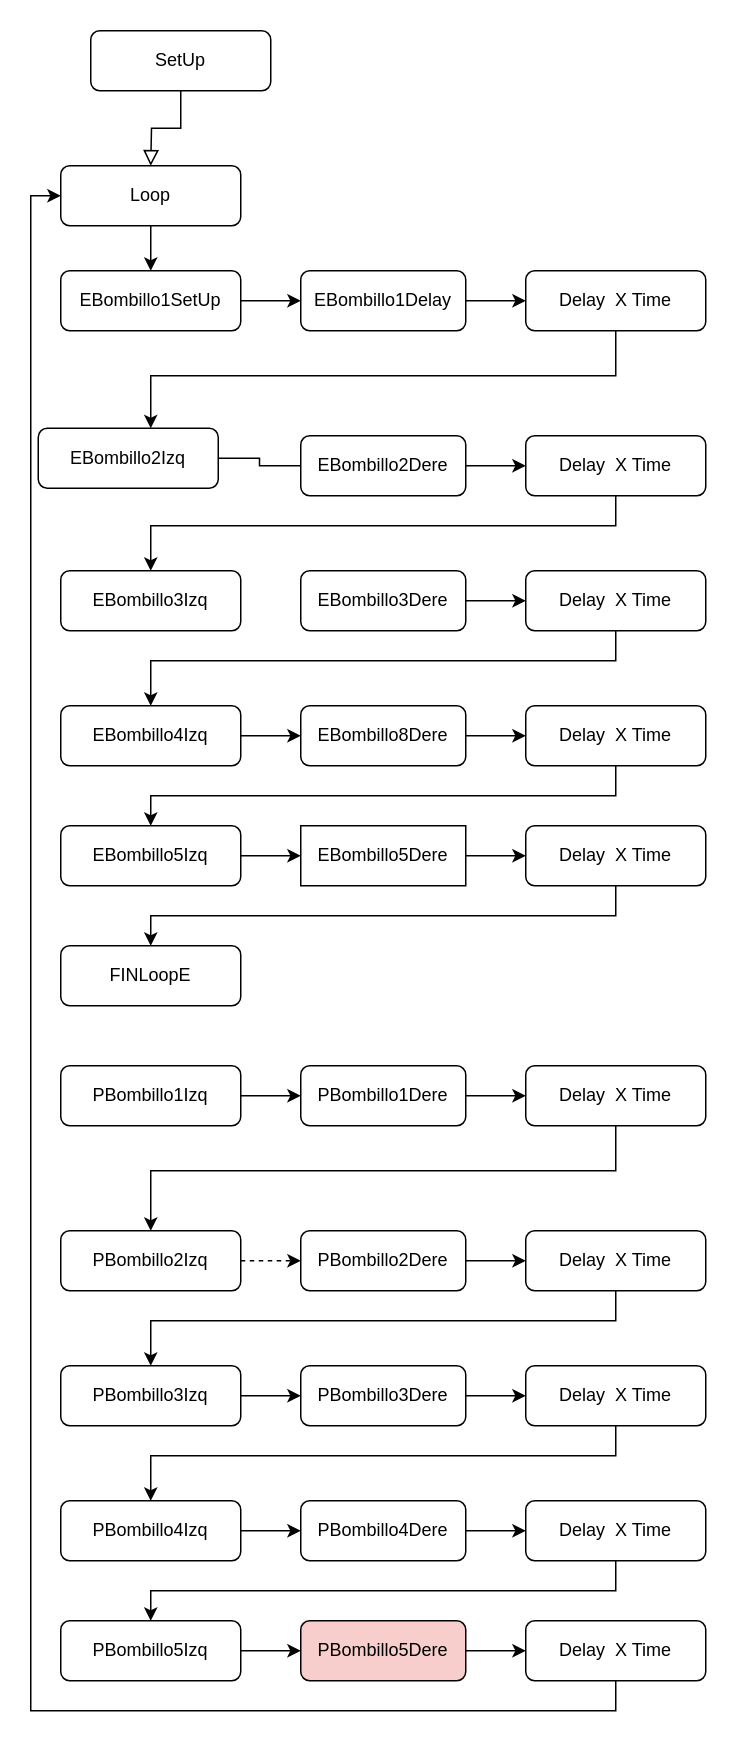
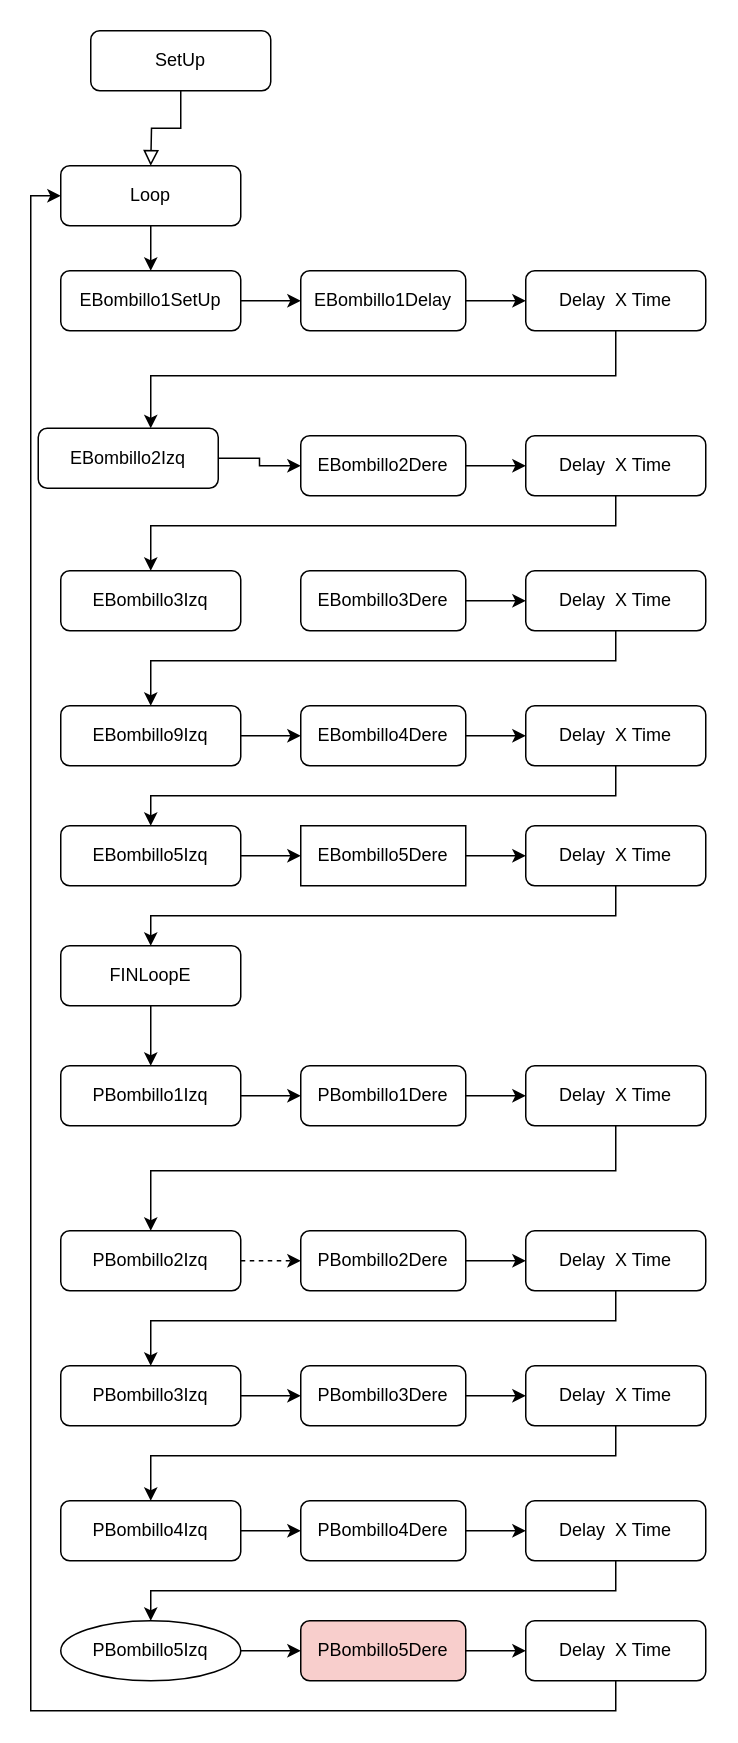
  <mxCell id="0" />
  <mxCell id="1" parent="0" />
  <mxCell id="2" value="" style="rounded=0;html=1;jettySize=auto;orthogonalLoop=1;fontSize=11;endArrow=block;endFill=0;endSize=8;strokeWidth=1;shadow=0;labelBackgroundColor=none;edgeStyle=orthogonalEdgeStyle;" parent="1" source="3" edge="1"><mxGeometry relative="1" as="geometry"><mxPoint x="100" y="110" as="targetPoint" /></mxGeometry></mxCell>
  <mxCell id="3" value="SetUp" style="rounded=1;whiteSpace=wrap;html=1;fontSize=12;glass=0;strokeWidth=1;shadow=0;" parent="1" vertex="1"><mxGeometry x="60" y="20" width="120" height="40" as="geometry" /></mxCell>
  <mxCell id="4" style="edgeStyle=orthogonalEdgeStyle;rounded=0;orthogonalLoop=1;jettySize=auto;html=1;" edge="1" parent="1" source="5" target="9"><mxGeometry relative="1" as="geometry" /></mxCell>
  <mxCell id="5" value="EBombillo1Delay" style="rounded=1;whiteSpace=wrap;html=1;fontSize=12;glass=0;strokeWidth=1;shadow=0;" parent="1" vertex="1"><mxGeometry x="200" y="180" width="110" height="40" as="geometry" /></mxCell>
  <mxCell id="6" value="" style="edgeStyle=orthogonalEdgeStyle;rounded=0;orthogonalLoop=1;jettySize=auto;html=1;" edge="1" parent="1" source="7" target="5"><mxGeometry relative="1" as="geometry" /></mxCell>
  <mxCell id="7" value="EBombillo1SetUp" style="rounded=1;whiteSpace=wrap;html=1;fontSize=12;glass=0;strokeWidth=1;shadow=0;" vertex="1" parent="1"><mxGeometry x="40" y="180" width="120" height="40" as="geometry" /></mxCell>
  <mxCell id="8" style="edgeStyle=orthogonalEdgeStyle;rounded=0;orthogonalLoop=1;jettySize=auto;html=1;" edge="1" parent="1" source="9" target="13"><mxGeometry relative="1" as="geometry"><Array as="points"><mxPoint x="410" y="250" /><mxPoint x="100" y="250" /></Array></mxGeometry></mxCell>
  <mxCell id="9" value="Delay &amp;nbsp;X Time" style="rounded=1;whiteSpace=wrap;html=1;fontSize=12;glass=0;strokeWidth=1;shadow=0;" vertex="1" parent="1"><mxGeometry x="350" y="180" width="120" height="40" as="geometry" /></mxCell>
  <mxCell id="10" style="edgeStyle=orthogonalEdgeStyle;rounded=0;orthogonalLoop=1;jettySize=auto;html=1;" edge="1" parent="1" source="11" target="15"><mxGeometry relative="1" as="geometry" /></mxCell>
  <mxCell id="11" value="EBombillo2Dere" style="rounded=1;whiteSpace=wrap;html=1;fontSize=12;glass=0;strokeWidth=1;shadow=0;" vertex="1" parent="1"><mxGeometry x="200" y="290" width="110" height="40" as="geometry" /></mxCell>
- <mxCell id="12" value="" style="edgeStyle=orthogonalEdgeStyle;rounded=0;orthogonalLoop=1;jettySize=auto;html=1;endArrow=none;" edge="1" parent="1" source="13" target="11"><mxGeometry relative="1" as="geometry" /></mxCell>
+ <mxCell id="12" value="" style="edgeStyle=orthogonalEdgeStyle;rounded=0;orthogonalLoop=1;jettySize=auto;html=1;" edge="1" parent="1" source="13" target="11"><mxGeometry relative="1" as="geometry" /></mxCell>
  <mxCell id="13" value="EBombillo2Izq" style="rounded=1;whiteSpace=wrap;html=1;fontSize=12;glass=0;strokeWidth=1;shadow=0;" vertex="1" parent="1"><mxGeometry x="25" y="285" width="120" height="40" as="geometry" /></mxCell>
  <mxCell id="14" style="edgeStyle=orthogonalEdgeStyle;rounded=0;orthogonalLoop=1;jettySize=auto;html=1;" edge="1" parent="1" source="15" target="20"><mxGeometry relative="1" as="geometry"><Array as="points"><mxPoint x="410" y="350" /><mxPoint x="100" y="350" /></Array></mxGeometry></mxCell>
  <mxCell id="15" value="Delay &amp;nbsp;X Time" style="rounded=1;whiteSpace=wrap;html=1;fontSize=12;glass=0;strokeWidth=1;shadow=0;" vertex="1" parent="1"><mxGeometry x="350" y="290" width="120" height="40" as="geometry" /></mxCell>
  <mxCell id="16" value="" style="edgeStyle=orthogonalEdgeStyle;rounded=0;orthogonalLoop=1;jettySize=auto;html=1;" edge="1" parent="1" source="17" target="7"><mxGeometry relative="1" as="geometry" /></mxCell>
  <mxCell id="17" value="Loop" style="rounded=1;whiteSpace=wrap;html=1;fontSize=12;glass=0;strokeWidth=1;shadow=0;" vertex="1" parent="1"><mxGeometry x="40" y="110" width="120" height="40" as="geometry" /></mxCell>
  <mxCell id="18" style="edgeStyle=orthogonalEdgeStyle;rounded=0;orthogonalLoop=1;jettySize=auto;html=1;" edge="1" parent="1" source="19" target="22"><mxGeometry relative="1" as="geometry" /></mxCell>
  <mxCell id="19" value="EBombillo3Dere" style="rounded=1;whiteSpace=wrap;html=1;fontSize=12;glass=0;strokeWidth=1;shadow=0;" vertex="1" parent="1"><mxGeometry x="200" y="380" width="110" height="40" as="geometry" /></mxCell>
  <mxCell id="20" value="EBombillo3Izq" style="rounded=1;whiteSpace=wrap;html=1;fontSize=12;glass=0;strokeWidth=1;shadow=0;" vertex="1" parent="1"><mxGeometry x="40" y="380" width="120" height="40" as="geometry" /></mxCell>
  <mxCell id="21" style="edgeStyle=orthogonalEdgeStyle;rounded=0;orthogonalLoop=1;jettySize=auto;html=1;" edge="1" parent="1" source="22" target="26"><mxGeometry relative="1" as="geometry"><Array as="points"><mxPoint x="410" y="440" /><mxPoint x="100" y="440" /></Array></mxGeometry></mxCell>
  <mxCell id="22" value="Delay &amp;nbsp;X Time" style="rounded=1;whiteSpace=wrap;html=1;fontSize=12;glass=0;strokeWidth=1;shadow=0;" vertex="1" parent="1"><mxGeometry x="350" y="380" width="120" height="40" as="geometry" /></mxCell>
  <mxCell id="23" style="edgeStyle=orthogonalEdgeStyle;rounded=0;orthogonalLoop=1;jettySize=auto;html=1;" edge="1" parent="1" source="24" target="28"><mxGeometry relative="1" as="geometry" /></mxCell>
- <mxCell id="24" value="EBombillo8Dere" style="rounded=1;whiteSpace=wrap;html=1;fontSize=12;glass=0;strokeWidth=1;shadow=0;" vertex="1" parent="1"><mxGeometry x="200" y="470" width="110" height="40" as="geometry" /></mxCell>
+ <mxCell id="24" value="EBombillo4Dere" style="rounded=1;whiteSpace=wrap;html=1;fontSize=12;glass=0;strokeWidth=1;shadow=0;" vertex="1" parent="1"><mxGeometry x="200" y="470" width="110" height="40" as="geometry" /></mxCell>
  <mxCell id="25" value="" style="edgeStyle=orthogonalEdgeStyle;rounded=0;orthogonalLoop=1;jettySize=auto;html=1;" edge="1" parent="1" source="26" target="24"><mxGeometry relative="1" as="geometry" /></mxCell>
- <mxCell id="26" value="EBombillo4Izq" style="rounded=1;whiteSpace=wrap;html=1;fontSize=12;glass=0;strokeWidth=1;shadow=0;" vertex="1" parent="1"><mxGeometry x="40" y="470" width="120" height="40" as="geometry" /></mxCell>
+ <mxCell id="26" value="EBombillo9Izq" style="rounded=1;whiteSpace=wrap;html=1;fontSize=12;glass=0;strokeWidth=1;shadow=0;" vertex="1" parent="1"><mxGeometry x="40" y="470" width="120" height="40" as="geometry" /></mxCell>
  <mxCell id="27" style="edgeStyle=orthogonalEdgeStyle;rounded=0;orthogonalLoop=1;jettySize=auto;html=1;" edge="1" parent="1" source="28" target="32"><mxGeometry relative="1" as="geometry"><Array as="points"><mxPoint x="410" y="530" /><mxPoint x="100" y="530" /></Array></mxGeometry></mxCell>
  <mxCell id="28" value="Delay &amp;nbsp;X Time" style="rounded=1;whiteSpace=wrap;html=1;fontSize=12;glass=0;strokeWidth=1;shadow=0;" vertex="1" parent="1"><mxGeometry x="350" y="470" width="120" height="40" as="geometry" /></mxCell>
  <mxCell id="29" style="edgeStyle=orthogonalEdgeStyle;rounded=0;orthogonalLoop=1;jettySize=auto;html=1;" edge="1" parent="1" source="30" target="34"><mxGeometry relative="1" as="geometry" /></mxCell>
  <mxCell id="30" value="EBombillo5Dere" style="whiteSpace=wrap;html=1;fontSize=12;glass=0;strokeWidth=1;shadow=0;rounded=0;" vertex="1" parent="1"><mxGeometry x="200" y="550" width="110" height="40" as="geometry" /></mxCell>
  <mxCell id="31" value="" style="edgeStyle=orthogonalEdgeStyle;rounded=0;orthogonalLoop=1;jettySize=auto;html=1;" edge="1" parent="1" source="32" target="30"><mxGeometry relative="1" as="geometry" /></mxCell>
  <mxCell id="32" value="EBombillo5Izq" style="rounded=1;whiteSpace=wrap;html=1;fontSize=12;glass=0;strokeWidth=1;shadow=0;" vertex="1" parent="1"><mxGeometry x="40" y="550" width="120" height="40" as="geometry" /></mxCell>
  <mxCell id="33" style="edgeStyle=orthogonalEdgeStyle;rounded=0;orthogonalLoop=1;jettySize=auto;html=1;" edge="1" parent="1" source="34" target="36"><mxGeometry relative="1" as="geometry"><Array as="points"><mxPoint x="410" y="610" /><mxPoint x="100" y="610" /></Array></mxGeometry></mxCell>
  <mxCell id="34" value="Delay &amp;nbsp;X Time" style="rounded=1;whiteSpace=wrap;html=1;fontSize=12;glass=0;strokeWidth=1;shadow=0;" vertex="1" parent="1"><mxGeometry x="350" y="550" width="120" height="40" as="geometry" /></mxCell>
+ <mxCell id="35" value="" style="edgeStyle=orthogonalEdgeStyle;rounded=0;orthogonalLoop=1;jettySize=auto;html=1;" edge="1" parent="1" source="36" target="40"><mxGeometry relative="1" as="geometry" /></mxCell>
  <mxCell id="36" value="FINLoopE" style="rounded=1;whiteSpace=wrap;html=1;fontSize=12;glass=0;strokeWidth=1;shadow=0;" vertex="1" parent="1"><mxGeometry x="40" y="630" width="120" height="40" as="geometry" /></mxCell>
  <mxCell id="37" style="edgeStyle=orthogonalEdgeStyle;rounded=0;orthogonalLoop=1;jettySize=auto;html=1;" edge="1" parent="1" source="38" target="42"><mxGeometry relative="1" as="geometry" /></mxCell>
  <mxCell id="38" value="PBombillo1Dere" style="rounded=1;whiteSpace=wrap;html=1;fontSize=12;glass=0;strokeWidth=1;shadow=0;" vertex="1" parent="1"><mxGeometry x="200" y="710" width="110" height="40" as="geometry" /></mxCell>
  <mxCell id="39" value="" style="edgeStyle=orthogonalEdgeStyle;rounded=0;orthogonalLoop=1;jettySize=auto;html=1;" edge="1" parent="1" source="40" target="38"><mxGeometry relative="1" as="geometry" /></mxCell>
  <mxCell id="40" value="PBombillo1Izq" style="rounded=1;whiteSpace=wrap;html=1;fontSize=12;glass=0;strokeWidth=1;shadow=0;" vertex="1" parent="1"><mxGeometry x="40" y="710" width="120" height="40" as="geometry" /></mxCell>
  <mxCell id="41" style="edgeStyle=orthogonalEdgeStyle;rounded=0;orthogonalLoop=1;jettySize=auto;html=1;" edge="1" parent="1" source="42" target="46"><mxGeometry relative="1" as="geometry"><Array as="points"><mxPoint x="410" y="780" /><mxPoint x="100" y="780" /></Array></mxGeometry></mxCell>
  <mxCell id="42" value="Delay &amp;nbsp;X Time" style="rounded=1;whiteSpace=wrap;html=1;fontSize=12;glass=0;strokeWidth=1;shadow=0;" vertex="1" parent="1"><mxGeometry x="350" y="710" width="120" height="40" as="geometry" /></mxCell>
  <mxCell id="43" style="edgeStyle=orthogonalEdgeStyle;rounded=0;orthogonalLoop=1;jettySize=auto;html=1;" edge="1" parent="1" source="44" target="48"><mxGeometry relative="1" as="geometry" /></mxCell>
  <mxCell id="44" value="PBombillo2Dere" style="rounded=1;whiteSpace=wrap;html=1;fontSize=12;glass=0;strokeWidth=1;shadow=0;" vertex="1" parent="1"><mxGeometry x="200" y="820" width="110" height="40" as="geometry" /></mxCell>
  <mxCell id="45" value="" style="edgeStyle=orthogonalEdgeStyle;rounded=0;orthogonalLoop=1;jettySize=auto;html=1;dashed=1;" edge="1" parent="1" source="46" target="44"><mxGeometry relative="1" as="geometry" /></mxCell>
  <mxCell id="46" value="PBombillo2Izq" style="rounded=1;whiteSpace=wrap;html=1;fontSize=12;glass=0;strokeWidth=1;shadow=0;" vertex="1" parent="1"><mxGeometry x="40" y="820" width="120" height="40" as="geometry" /></mxCell>
  <mxCell id="47" style="edgeStyle=orthogonalEdgeStyle;rounded=0;orthogonalLoop=1;jettySize=auto;html=1;" edge="1" parent="1" source="48" target="52"><mxGeometry relative="1" as="geometry"><Array as="points"><mxPoint x="410" y="880" /><mxPoint x="100" y="880" /></Array></mxGeometry></mxCell>
  <mxCell id="48" value="Delay &amp;nbsp;X Time" style="rounded=1;whiteSpace=wrap;html=1;fontSize=12;glass=0;strokeWidth=1;shadow=0;" vertex="1" parent="1"><mxGeometry x="350" y="820" width="120" height="40" as="geometry" /></mxCell>
  <mxCell id="49" style="edgeStyle=orthogonalEdgeStyle;rounded=0;orthogonalLoop=1;jettySize=auto;html=1;" edge="1" parent="1" source="50" target="54"><mxGeometry relative="1" as="geometry" /></mxCell>
  <mxCell id="50" value="PBombillo3Dere" style="rounded=1;whiteSpace=wrap;html=1;fontSize=12;glass=0;strokeWidth=1;shadow=0;" vertex="1" parent="1"><mxGeometry x="200" y="910" width="110" height="40" as="geometry" /></mxCell>
  <mxCell id="51" value="" style="edgeStyle=orthogonalEdgeStyle;rounded=0;orthogonalLoop=1;jettySize=auto;html=1;" edge="1" parent="1" source="52" target="50"><mxGeometry relative="1" as="geometry" /></mxCell>
  <mxCell id="52" value="PBombillo3Izq" style="rounded=1;whiteSpace=wrap;html=1;fontSize=12;glass=0;strokeWidth=1;shadow=0;" vertex="1" parent="1"><mxGeometry x="40" y="910" width="120" height="40" as="geometry" /></mxCell>
  <mxCell id="53" style="edgeStyle=orthogonalEdgeStyle;rounded=0;orthogonalLoop=1;jettySize=auto;html=1;" edge="1" parent="1" source="54" target="58"><mxGeometry relative="1" as="geometry"><Array as="points"><mxPoint x="410" y="970" /><mxPoint x="100" y="970" /></Array></mxGeometry></mxCell>
  <mxCell id="54" value="Delay &amp;nbsp;X Time" style="rounded=1;whiteSpace=wrap;html=1;fontSize=12;glass=0;strokeWidth=1;shadow=0;" vertex="1" parent="1"><mxGeometry x="350" y="910" width="120" height="40" as="geometry" /></mxCell>
  <mxCell id="55" style="edgeStyle=orthogonalEdgeStyle;rounded=0;orthogonalLoop=1;jettySize=auto;html=1;" edge="1" parent="1" source="56" target="60"><mxGeometry relative="1" as="geometry" /></mxCell>
  <mxCell id="56" value="PBombillo4Dere" style="rounded=1;whiteSpace=wrap;html=1;fontSize=12;glass=0;strokeWidth=1;shadow=0;" vertex="1" parent="1"><mxGeometry x="200" y="1000" width="110" height="40" as="geometry" /></mxCell>
  <mxCell id="57" value="" style="edgeStyle=orthogonalEdgeStyle;rounded=0;orthogonalLoop=1;jettySize=auto;html=1;" edge="1" parent="1" source="58" target="56"><mxGeometry relative="1" as="geometry" /></mxCell>
  <mxCell id="58" value="PBombillo4Izq" style="rounded=1;whiteSpace=wrap;html=1;fontSize=12;glass=0;strokeWidth=1;shadow=0;" vertex="1" parent="1"><mxGeometry x="40" y="1000" width="120" height="40" as="geometry" /></mxCell>
  <mxCell id="59" style="edgeStyle=orthogonalEdgeStyle;rounded=0;orthogonalLoop=1;jettySize=auto;html=1;" edge="1" parent="1" source="60" target="64"><mxGeometry relative="1" as="geometry"><Array as="points"><mxPoint x="410" y="1060" /><mxPoint x="100" y="1060" /></Array></mxGeometry></mxCell>
  <mxCell id="60" value="Delay &amp;nbsp;X Time" style="rounded=1;whiteSpace=wrap;html=1;fontSize=12;glass=0;strokeWidth=1;shadow=0;" vertex="1" parent="1"><mxGeometry x="350" y="1000" width="120" height="40" as="geometry" /></mxCell>
  <mxCell id="61" style="edgeStyle=orthogonalEdgeStyle;rounded=0;orthogonalLoop=1;jettySize=auto;html=1;" edge="1" parent="1" source="62" target="66"><mxGeometry relative="1" as="geometry" /></mxCell>
  <mxCell id="62" value="PBombillo5Dere" style="rounded=1;whiteSpace=wrap;html=1;fontSize=12;glass=0;strokeWidth=1;shadow=0;fillColor=#f8cecc;" vertex="1" parent="1"><mxGeometry x="200" y="1080" width="110" height="40" as="geometry" /></mxCell>
  <mxCell id="63" value="" style="edgeStyle=orthogonalEdgeStyle;rounded=0;orthogonalLoop=1;jettySize=auto;html=1;" edge="1" parent="1" source="64" target="62"><mxGeometry relative="1" as="geometry" /></mxCell>
- <mxCell id="64" value="PBombillo5Izq" style="rounded=1;whiteSpace=wrap;html=1;fontSize=12;glass=0;strokeWidth=1;shadow=0;" vertex="1" parent="1"><mxGeometry x="40" y="1080" width="120" height="40" as="geometry" /></mxCell>
+ <mxCell id="64" value="PBombillo5Izq" style="ellipse;whiteSpace=wrap;html=1;fontSize=12;glass=0;strokeWidth=1;shadow=0;" vertex="1" parent="1"><mxGeometry x="40" y="1080" width="120" height="40" as="geometry" /></mxCell>
  <mxCell id="65" style="edgeStyle=orthogonalEdgeStyle;rounded=0;orthogonalLoop=1;jettySize=auto;html=1;entryX=0;entryY=0.5;entryDx=0;entryDy=0;" edge="1" parent="1" source="66" target="17"><mxGeometry relative="1" as="geometry"><mxPoint x="-20" y="120" as="targetPoint" /><Array as="points"><mxPoint x="410" y="1140" /><mxPoint x="20" y="1140" /><mxPoint x="20" y="130" /></Array></mxGeometry></mxCell>
  <mxCell id="66" value="Delay &amp;nbsp;X Time" style="rounded=1;whiteSpace=wrap;html=1;fontSize=12;glass=0;strokeWidth=1;shadow=0;" vertex="1" parent="1"><mxGeometry x="350" y="1080" width="120" height="40" as="geometry" /></mxCell>
